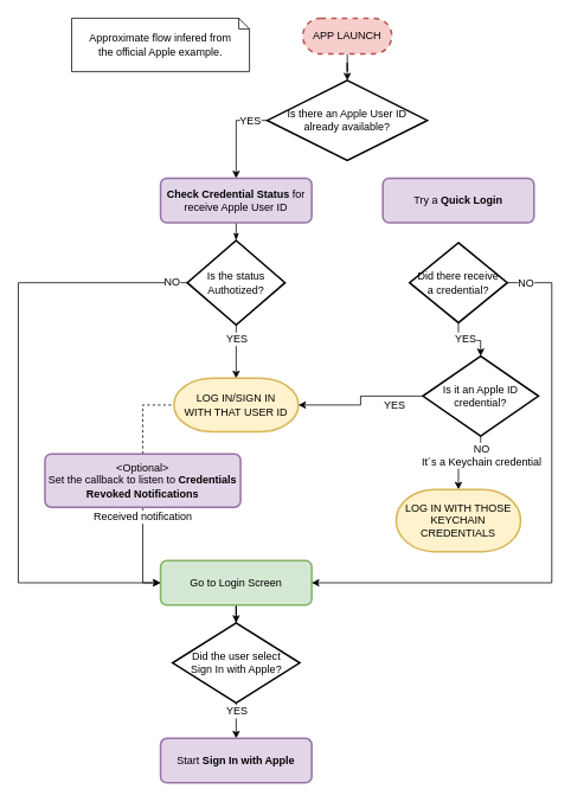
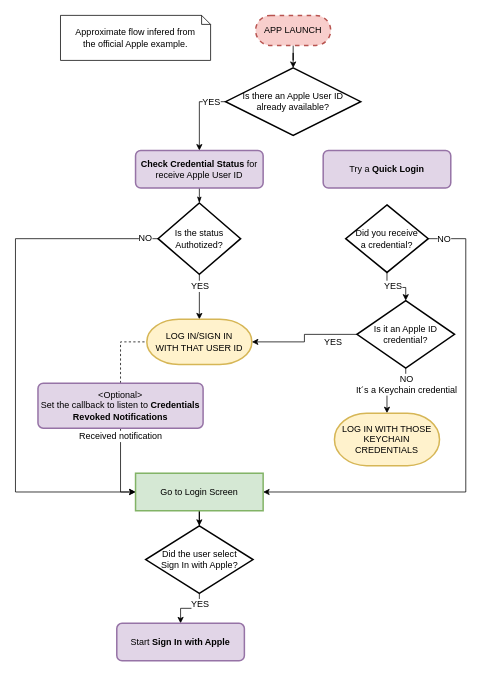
  <mxCell id="0" />
  <mxCell id="1" parent="0" />
  <mxCell id="2" style="edgeStyle=orthogonalEdgeStyle;rounded=0;orthogonalLoop=1;jettySize=auto;html=1;entryX=0.5;entryY=0;entryDx=0;entryDy=0;" edge="1" parent="1" source="4" target="12"><mxGeometry relative="1" as="geometry"><Array as="points"><mxPoint x="265" y="135" /></Array></mxGeometry></mxCell>
  <mxCell id="3" value="&lt;div&gt;YES&lt;/div&gt;" style="text;html=1;align=center;verticalAlign=middle;resizable=0;points=[];labelBackgroundColor=#ffffff;" vertex="1" connectable="0" parent="2"><mxGeometry x="-0.68" y="-1" relative="1" as="geometry"><mxPoint x="-4" y="1" as="offset" /></mxGeometry></mxCell>
  <mxCell id="4" value="&lt;div&gt;Is there an Apple User ID&lt;/div&gt;&lt;div&gt;already available?&lt;/div&gt;" style="strokeWidth=2;html=1;shape=mxgraph.flowchart.decision;whiteSpace=wrap;" parent="1" vertex="1"><mxGeometry x="300" y="90" width="180" height="90" as="geometry" /></mxCell>
  <mxCell id="5" style="edgeStyle=orthogonalEdgeStyle;rounded=0;orthogonalLoop=1;jettySize=auto;html=1;entryX=0.5;entryY=0;entryDx=0;entryDy=0;entryPerimeter=0;" parent="1" source="6" target="4" edge="1"><mxGeometry relative="1" as="geometry" /></mxCell>
  <mxCell id="6" value="APP LAUNCH" style="rounded=1;whiteSpace=wrap;html=1;absoluteArcSize=1;arcSize=60;strokeWidth=2;fillColor=#f8cecc;strokeColor=#b85450;dashed=1;" parent="1" vertex="1"><mxGeometry x="340" y="20" width="100" height="40" as="geometry" /></mxCell>
  <mxCell id="7" style="edgeStyle=orthogonalEdgeStyle;rounded=0;orthogonalLoop=1;jettySize=auto;html=1;entryX=0;entryY=0.5;entryDx=0;entryDy=0;entryPerimeter=0;dashed=1;endArrow=none;endFill=0;exitX=0.5;exitY=0;exitDx=0;exitDy=0;" edge="1" parent="1" source="10" target="18"><mxGeometry relative="1" as="geometry" /></mxCell>
  <mxCell id="8" style="edgeStyle=orthogonalEdgeStyle;rounded=0;orthogonalLoop=1;jettySize=auto;html=1;entryX=0;entryY=0.5;entryDx=0;entryDy=0;endArrow=classic;endFill=1;" edge="1" parent="1" source="10" target="31"><mxGeometry relative="1" as="geometry" /></mxCell>
  <mxCell id="9" value="Received notification" style="text;html=1;align=center;verticalAlign=middle;resizable=0;points=[];labelBackgroundColor=#ffffff;" vertex="1" connectable="0" parent="8"><mxGeometry x="-0.802" y="-1" relative="1" as="geometry"><mxPoint as="offset" /></mxGeometry></mxCell>
  <mxCell id="10" value="&lt;div&gt;&amp;lt;Optional&amp;gt;&lt;/div&gt;&lt;div&gt;Set the callback to listen to &lt;b&gt;Credentials Revoked Notifications&lt;/b&gt;&lt;br&gt;&lt;/div&gt;" style="rounded=1;whiteSpace=wrap;html=1;absoluteArcSize=1;arcSize=14;strokeWidth=2;fillColor=#e1d5e7;strokeColor=#9673a6;" parent="1" vertex="1"><mxGeometry y="510" width="220" height="60" as="geometry" x="50" /></mxCell>
  <mxCell id="11" style="edgeStyle=orthogonalEdgeStyle;rounded=0;orthogonalLoop=1;jettySize=auto;html=1;exitX=0.5;exitY=1;exitDx=0;exitDy=0;entryX=0.5;entryY=0;entryDx=0;entryDy=0;entryPerimeter=0;endArrow=classicThin;endFill=1;" parent="1" source="12" target="17" edge="1"><mxGeometry relative="1" as="geometry" /></mxCell>
  <mxCell id="12" value="&lt;b&gt;Check Credential Status&lt;/b&gt; for receive Apple User ID" style="rounded=1;whiteSpace=wrap;html=1;absoluteArcSize=1;arcSize=14;strokeWidth=2;fillColor=#e1d5e7;strokeColor=#9673a6;" parent="1" vertex="1"><mxGeometry x="180" y="200" width="170" height="50" as="geometry" /></mxCell>
  <mxCell id="13" style="edgeStyle=orthogonalEdgeStyle;rounded=0;orthogonalLoop=1;jettySize=auto;html=1;entryX=0.5;entryY=0;entryDx=0;entryDy=0;entryPerimeter=0;" edge="1" parent="1" source="17" target="18"><mxGeometry relative="1" as="geometry" /></mxCell>
  <mxCell id="14" value="YES" style="text;html=1;align=center;verticalAlign=middle;resizable=0;points=[];labelBackgroundColor=#ffffff;" vertex="1" connectable="0" parent="13"><mxGeometry x="0.006" y="1" relative="1" as="geometry"><mxPoint x="-1" y="-15" as="offset" /></mxGeometry></mxCell>
  <mxCell id="15" style="edgeStyle=orthogonalEdgeStyle;rounded=0;orthogonalLoop=1;jettySize=auto;html=1;entryX=0;entryY=0.5;entryDx=0;entryDy=0;endArrow=classic;endFill=1;" edge="1" parent="1" source="17" target="31"><mxGeometry relative="1" as="geometry"><Array as="points"><mxPoint x="20" y="318" /><mxPoint x="20" y="655" /></Array></mxGeometry></mxCell>
  <mxCell id="16" value="NO" style="text;html=1;align=center;verticalAlign=middle;resizable=0;points=[];labelBackgroundColor=#ffffff;" vertex="1" connectable="0" parent="15"><mxGeometry x="-0.948" y="-1" relative="1" as="geometry"><mxPoint as="offset" /></mxGeometry></mxCell>
  <mxCell id="17" value="&lt;div&gt;Is the status&lt;/div&gt;&lt;div&gt;Authotized?&lt;/div&gt;" style="strokeWidth=2;html=1;shape=mxgraph.flowchart.decision;whiteSpace=wrap;" parent="1" vertex="1"><mxGeometry x="210" y="270" width="110" height="95" as="geometry" /></mxCell>
  <mxCell id="18" value="&lt;div&gt;LOG IN/SIGN IN&lt;/div&gt;&lt;div&gt;WITH THAT USER ID&lt;br&gt;&lt;/div&gt;" style="strokeWidth=2;html=1;shape=mxgraph.flowchart.terminator;whiteSpace=wrap;fillColor=#fff2cc;strokeColor=#d6b656;" parent="1" vertex="1"><mxGeometry x="195" y="425" width="140" height="60" as="geometry" /></mxCell>
  <mxCell id="19" style="edgeStyle=orthogonalEdgeStyle;rounded=0;orthogonalLoop=1;jettySize=auto;html=1;entryX=0.5;entryY=0;entryDx=0;entryDy=0;entryPerimeter=0;" edge="1" parent="1" source="23" target="28"><mxGeometry relative="1" as="geometry" /></mxCell>
  <mxCell id="20" value="YES" style="text;html=1;align=center;verticalAlign=middle;resizable=0;points=[];labelBackgroundColor=#ffffff;" vertex="1" connectable="0" parent="19"><mxGeometry x="-0.137" y="2" relative="1" as="geometry"><mxPoint as="offset" /></mxGeometry></mxCell>
  <mxCell id="21" style="edgeStyle=orthogonalEdgeStyle;rounded=0;orthogonalLoop=1;jettySize=auto;html=1;entryX=1;entryY=0.5;entryDx=0;entryDy=0;" edge="1" parent="1" source="23" target="31"><mxGeometry relative="1" as="geometry"><Array as="points"><mxPoint x="620" y="318" /><mxPoint x="620" y="655" /></Array></mxGeometry></mxCell>
  <mxCell id="22" value="NO" style="text;html=1;align=center;verticalAlign=middle;resizable=0;points=[];labelBackgroundColor=#ffffff;" vertex="1" connectable="0" parent="21"><mxGeometry x="-0.947" y="-2" relative="1" as="geometry"><mxPoint x="3" y="-2" as="offset" /></mxGeometry></mxCell>
- <mxCell id="23" value="&lt;div&gt;Did there receive&lt;/div&gt;&lt;div&gt;a credential?&lt;/div&gt;" style="strokeWidth=2;html=1;shape=mxgraph.flowchart.decision;whiteSpace=wrap;" parent="1" vertex="1"><mxGeometry x="460" y="272.5" width="110" height="90" as="geometry" /></mxCell>
+ <mxCell id="23" value="&lt;div&gt;Did you receive&lt;/div&gt;&lt;div&gt;a credential?&lt;/div&gt;" style="strokeWidth=2;html=1;shape=mxgraph.flowchart.decision;whiteSpace=wrap;" parent="1" vertex="1"><mxGeometry x="460" y="272.5" width="110" height="90" as="geometry" /></mxCell>
  <mxCell id="24" style="edgeStyle=orthogonalEdgeStyle;rounded=0;orthogonalLoop=1;jettySize=auto;html=1;entryX=0.5;entryY=0;entryDx=0;entryDy=0;entryPerimeter=0;exitX=0.5;exitY=1;exitDx=0;exitDy=0;exitPerimeter=0;" edge="1" parent="1" source="28" target="29"><mxGeometry relative="1" as="geometry"><mxPoint x="560" y="520" as="sourcePoint" /><Array as="points" /></mxGeometry></mxCell>
  <mxCell id="25" value="NO&lt;br&gt;It´s a Keychain credential" style="text;html=1;align=center;verticalAlign=middle;resizable=0;points=[];labelBackgroundColor=#ffffff;" vertex="1" connectable="0" parent="24"><mxGeometry x="-0.942" y="-1" relative="1" as="geometry"><mxPoint x="1" y="19" as="offset" /></mxGeometry></mxCell>
  <mxCell id="26" style="edgeStyle=orthogonalEdgeStyle;rounded=0;orthogonalLoop=1;jettySize=auto;html=1;entryX=1;entryY=0.5;entryDx=0;entryDy=0;entryPerimeter=0;endArrow=classic;endFill=1;" edge="1" parent="1" source="28" target="18"><mxGeometry relative="1" as="geometry" /></mxCell>
  <mxCell id="27" value="&lt;div&gt;YES&lt;/div&gt;" style="text;html=1;align=center;verticalAlign=middle;resizable=0;points=[];labelBackgroundColor=#ffffff;" vertex="1" connectable="0" parent="26"><mxGeometry x="0.304" y="3" relative="1" as="geometry"><mxPoint x="55" y="-3" as="offset" /></mxGeometry></mxCell>
  <mxCell id="28" value="&lt;div&gt;Is it an Apple ID&lt;/div&gt;&lt;div&gt;credential?&lt;/div&gt;" style="strokeWidth=2;html=1;shape=mxgraph.flowchart.decision;whiteSpace=wrap;" parent="1" vertex="1"><mxGeometry x="475" y="400" width="130" height="90" as="geometry" /></mxCell>
  <mxCell id="29" value="LOG IN WITH THOSE KEYCHAIN CREDENTIALS" style="strokeWidth=2;html=1;shape=mxgraph.flowchart.terminator;whiteSpace=wrap;fillColor=#fff2cc;strokeColor=#d6b656;" parent="1" vertex="1"><mxGeometry x="445" y="550" width="140" height="70" as="geometry" /></mxCell>
  <mxCell id="30" style="edgeStyle=orthogonalEdgeStyle;rounded=0;orthogonalLoop=1;jettySize=auto;html=1;entryX=0.5;entryY=0;entryDx=0;entryDy=0;entryPerimeter=0;" edge="1" parent="1" source="31" target="34"><mxGeometry relative="1" as="geometry" /></mxCell>
- <mxCell id="31" value="Go to Login Screen" style="rounded=1;whiteSpace=wrap;html=1;absoluteArcSize=1;arcSize=14;strokeWidth=2;fillColor=#d5e8d4;strokeColor=#82b366;" parent="1" vertex="1"><mxGeometry x="180" y="630" width="170" height="50" as="geometry" /></mxCell>
+ <mxCell id="31" value="Go to Login Screen" style="whiteSpace=wrap;html=1;absoluteArcSize=1;arcSize=14;strokeWidth=2;fillColor=#d5e8d4;strokeColor=#82b366;rounded=0;" parent="1" vertex="1"><mxGeometry x="180" y="630" width="170" height="50" as="geometry" /></mxCell>
  <mxCell id="32" style="edgeStyle=orthogonalEdgeStyle;rounded=0;orthogonalLoop=1;jettySize=auto;html=1;entryX=0.5;entryY=0;entryDx=0;entryDy=0;" edge="1" parent="1" source="34" target="35"><mxGeometry relative="1" as="geometry" /></mxCell>
  <mxCell id="33" value="YES" style="text;html=1;align=center;verticalAlign=middle;resizable=0;points=[];labelBackgroundColor=#ffffff;" vertex="1" connectable="0" parent="32"><mxGeometry x="-0.675" y="3" relative="1" as="geometry"><mxPoint x="-3" y="3" as="offset" /></mxGeometry></mxCell>
  <mxCell id="34" value="&lt;div&gt;Did the user select&lt;/div&gt;&lt;div&gt;Sign In with Apple?&lt;br&gt;&lt;/div&gt;" style="strokeWidth=2;html=1;shape=mxgraph.flowchart.decision;whiteSpace=wrap;" parent="1" vertex="1"><mxGeometry x="193.5" y="700" width="143" height="90" as="geometry" /></mxCell>
- <mxCell id="35" value="Start &lt;b&gt;Sign In with Apple&lt;/b&gt;" style="rounded=1;whiteSpace=wrap;html=1;absoluteArcSize=1;arcSize=14;strokeWidth=2;fillColor=#e1d5e7;strokeColor=#9673a6;" parent="1" vertex="1"><mxGeometry x="180" y="830" width="170" height="50" as="geometry" /></mxCell>
+ <mxCell id="35" value="Start &lt;b&gt;Sign In with Apple&lt;/b&gt;" style="rounded=1;whiteSpace=wrap;html=1;absoluteArcSize=1;arcSize=14;strokeWidth=2;fillColor=#e1d5e7;strokeColor=#9673a6;" parent="1" vertex="1"><mxGeometry x="155" y="830" width="170" height="50" as="geometry" /></mxCell>
  <mxCell id="36" value="Approximate flow infered from the official Apple example." style="shape=note;whiteSpace=wrap;html=1;size=12;verticalAlign=middle;align=center;spacingTop=10;spacingLeft=10;spacingRight=10;spacingBottom=10;" parent="1" vertex="1"><mxGeometry x="80" y="20" width="200" height="60" as="geometry" /></mxCell>
  <mxCell id="37" value="Try a &lt;b&gt;Quick Login&lt;/b&gt;" style="rounded=1;whiteSpace=wrap;html=1;absoluteArcSize=1;arcSize=14;strokeWidth=2;fillColor=#e1d5e7;strokeColor=#9673a6;" vertex="1" parent="1"><mxGeometry x="430" y="200" width="170" height="50" as="geometry" /></mxCell>
